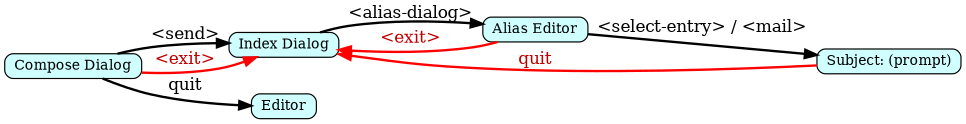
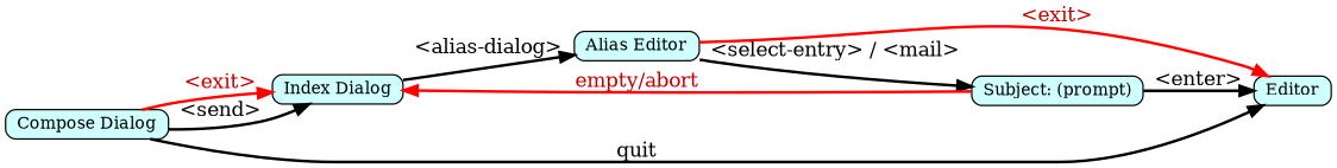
  digraph {
    compound=true
    nodesep=0.2
    rankdir=LR
    ranksep=0.2
    node [color=black fillcolor="#d0ffff" fontsize=12 penwidth=1.0 shape=Mrecord style=filled]
    edge [arrowsize=1.0 penwidth=2.0]
    n1 [height=0.2 label="Index Dialog"]
    n2 [height=0.2 label="Alias Editor"]
    n3 [height=0.2 label="Subject: (prompt)"]
    n4 [height=0.2 label=Editor]
    n5 [height=0.2 label="Compose Dialog"]
    n1 -> n2 [label="<alias-dialog>"]
-   n2 -> n1 [color="#ff0000" fontcolor="#c00000" label="<exit>"]
+   n2 -> n4 [color="#ff0000" fontcolor="#c00000" label="<exit>"]
    n2 -> n3 [label="<select-entry> / <mail>"]
-   n3 -> n1 [color="#ff0000" fontcolor="#c00000" label=quit]
+   n3 -> n1 [color="#ff0000" fontcolor="#c00000" label="empty/abort"]
+   n3 -> n4 [label="<enter>"]
    n5 -> n1 [label="<send>"]
    n5 -> n1 [color="#ff0000" fontcolor="#c00000" label="<exit>"]
    n5 -> n4 [label=quit]
  }
